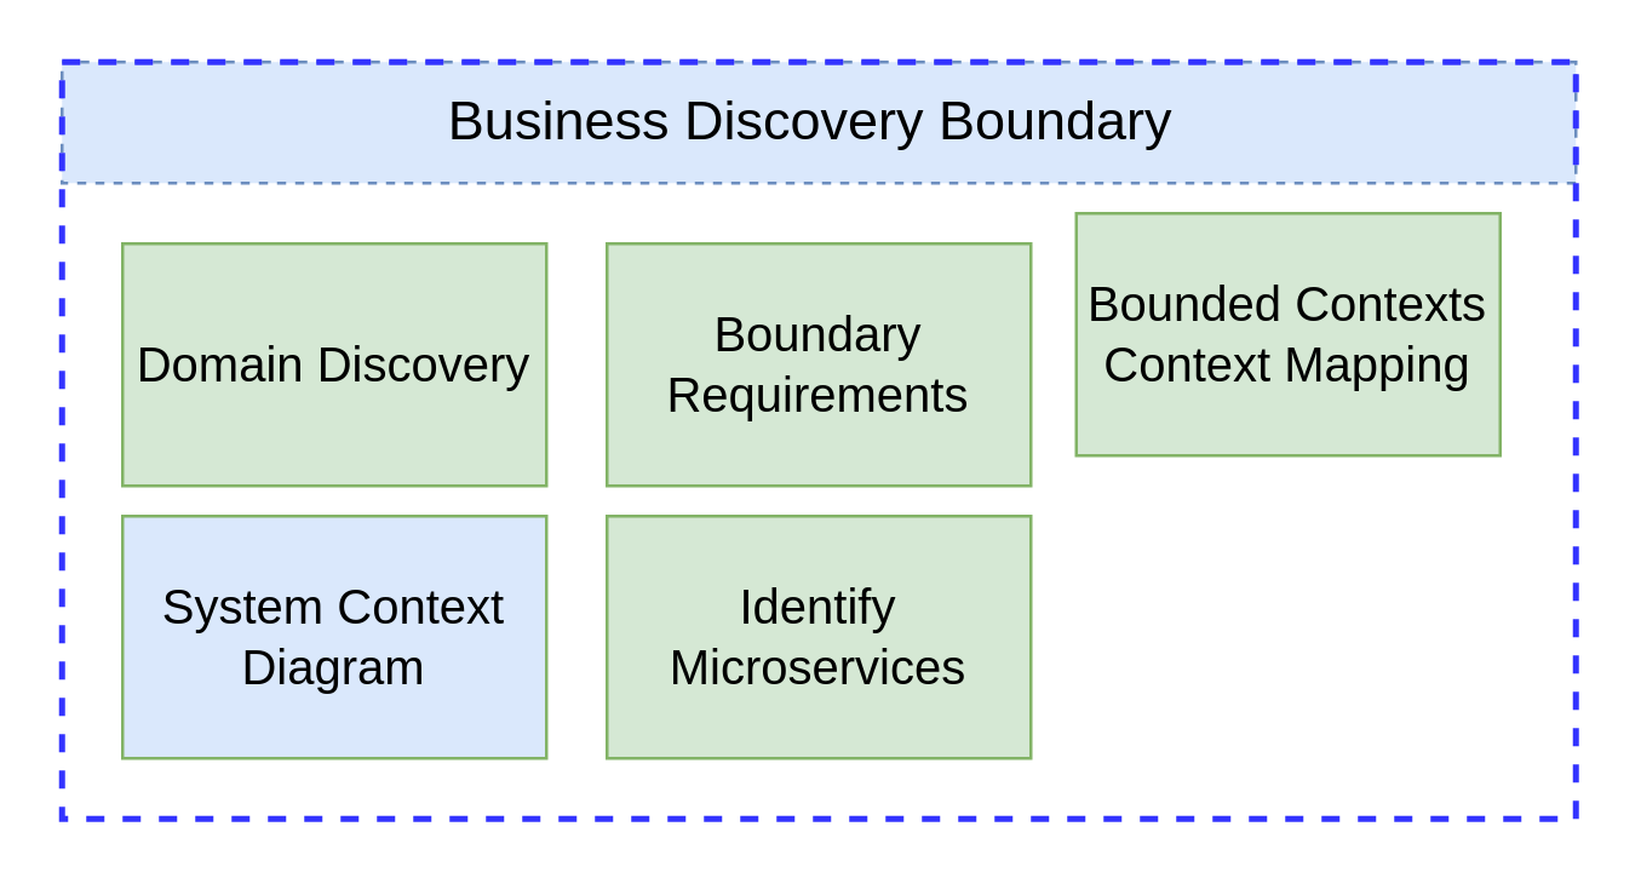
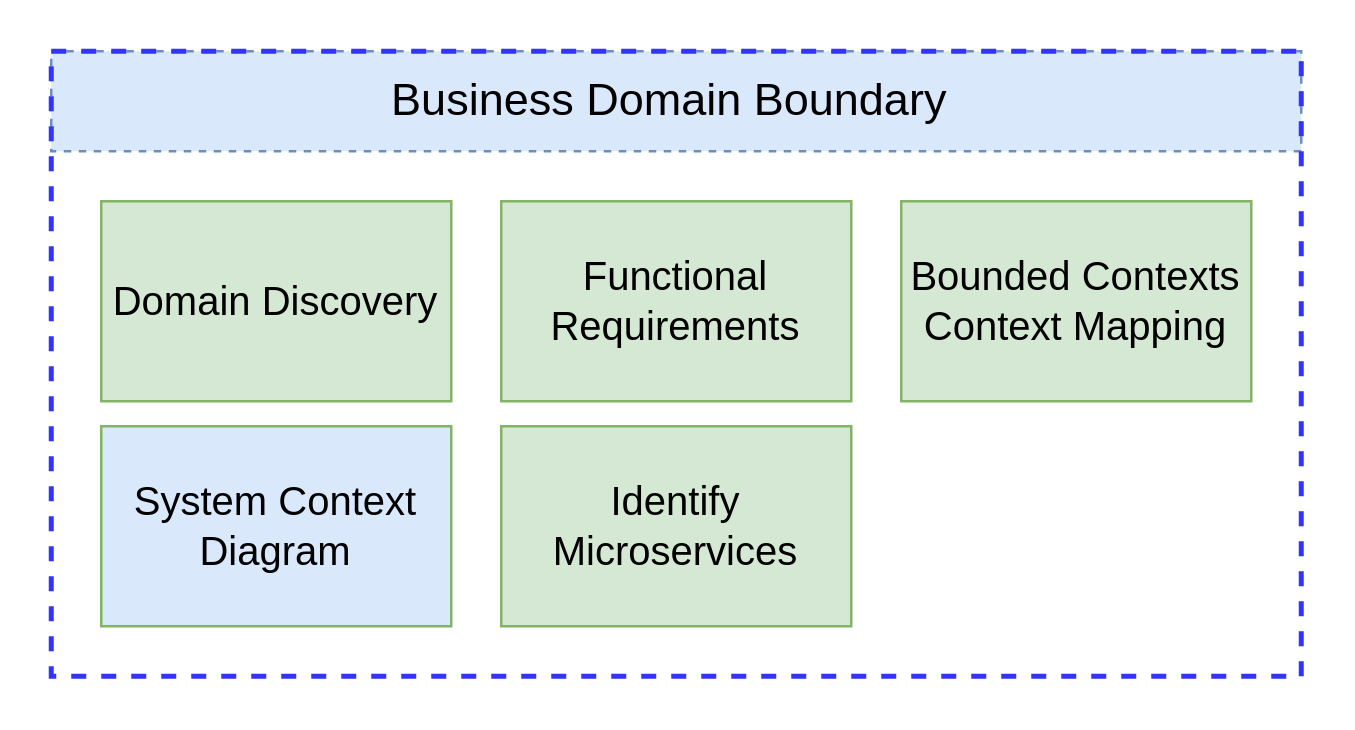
  <mxCell id="0" />
  <mxCell id="1" parent="0" />
- <mxCell id="2" value="&lt;div&gt;&lt;font style=&quot;font-size: 18px&quot;&gt;Business Discovery Boundary&amp;nbsp;&lt;/font&gt;&lt;/div&gt;" style="text;html=1;strokeColor=#6c8ebf;fillColor=#dae8fc;align=center;verticalAlign=middle;whiteSpace=wrap;rounded=0;dashed=1;" vertex="1" parent="1"><mxGeometry x="20" y="20" width="500" height="40" as="geometry" /></mxCell>
+ <mxCell id="2" value="&lt;div&gt;&lt;font style=&quot;font-size: 18px&quot;&gt;Business Domain Boundary&amp;nbsp;&lt;/font&gt;&lt;/div&gt;" style="text;html=1;strokeColor=#6c8ebf;fillColor=#dae8fc;align=center;verticalAlign=middle;whiteSpace=wrap;rounded=0;dashed=1;" vertex="1" parent="1"><mxGeometry x="20" y="20" width="500" height="40" as="geometry" /></mxCell>
  <mxCell id="3" value="" style="rounded=0;whiteSpace=wrap;html=1;dashed=1;fillColor=none;strokeColor=#3333FF;strokeWidth=2;" vertex="1" parent="1"><mxGeometry x="20" y="20" width="500" height="250" as="geometry" /></mxCell>
  <mxCell id="4" value="&lt;span style=&quot;font-size: 16px&quot;&gt;Domain Discovery&lt;/span&gt;" style="rounded=0;whiteSpace=wrap;html=1;fillColor=#d5e8d4;strokeColor=#82b366;" parent="1" vertex="1"><mxGeometry x="40" y="80" width="140" height="80" as="geometry" /></mxCell>
- <mxCell id="5" value="&lt;span style=&quot;font-size: 16px&quot;&gt;Boundary Requirements&lt;/span&gt;" style="rounded=0;whiteSpace=wrap;html=1;fillColor=#d5e8d4;strokeColor=#82b366;" parent="1" vertex="1"><mxGeometry x="200" y="80" width="140" height="80" as="geometry" /></mxCell>
- <mxCell id="6" value="&lt;span style=&quot;font-size: 16px&quot;&gt;Bounded Contexts&lt;br&gt;Context Mapping&lt;/span&gt;" style="rounded=0;whiteSpace=wrap;html=1;fillColor=#d5e8d4;strokeColor=#82b366;" parent="1" vertex="1"><mxGeometry x="355" y="70" width="140" height="80" as="geometry" /></mxCell>
+ <mxCell id="5" value="&lt;span style=&quot;font-size: 16px&quot;&gt;Functional Requirements&lt;/span&gt;" style="rounded=0;whiteSpace=wrap;html=1;fillColor=#d5e8d4;strokeColor=#82b366;" parent="1" vertex="1"><mxGeometry x="200" y="80" width="140" height="80" as="geometry" /></mxCell>
+ <mxCell id="6" value="&lt;span style=&quot;font-size: 16px&quot;&gt;Bounded Contexts&lt;br&gt;Context Mapping&lt;/span&gt;" style="rounded=0;whiteSpace=wrap;html=1;fillColor=#d5e8d4;strokeColor=#82b366;" parent="1" vertex="1"><mxGeometry x="360" y="80" width="140" height="80" as="geometry" /></mxCell>
  <mxCell id="7" value="&lt;span style=&quot;font-size: 16px&quot;&gt;Identify Microservices&lt;/span&gt;" style="rounded=0;whiteSpace=wrap;html=1;fillColor=#d5e8d4;strokeColor=#82b366;" parent="1" vertex="1"><mxGeometry x="200" y="170" width="140" height="80" as="geometry" /></mxCell>
  <mxCell id="8" value="&lt;span style=&quot;font-size: 16px&quot;&gt;System Context Diagram&lt;/span&gt;" style="rounded=0;whiteSpace=wrap;html=1;fillColor=#dae8fc;strokeColor=#82b366;" parent="1" vertex="1"><mxGeometry x="40" y="170" width="140" height="80" as="geometry" /></mxCell>
